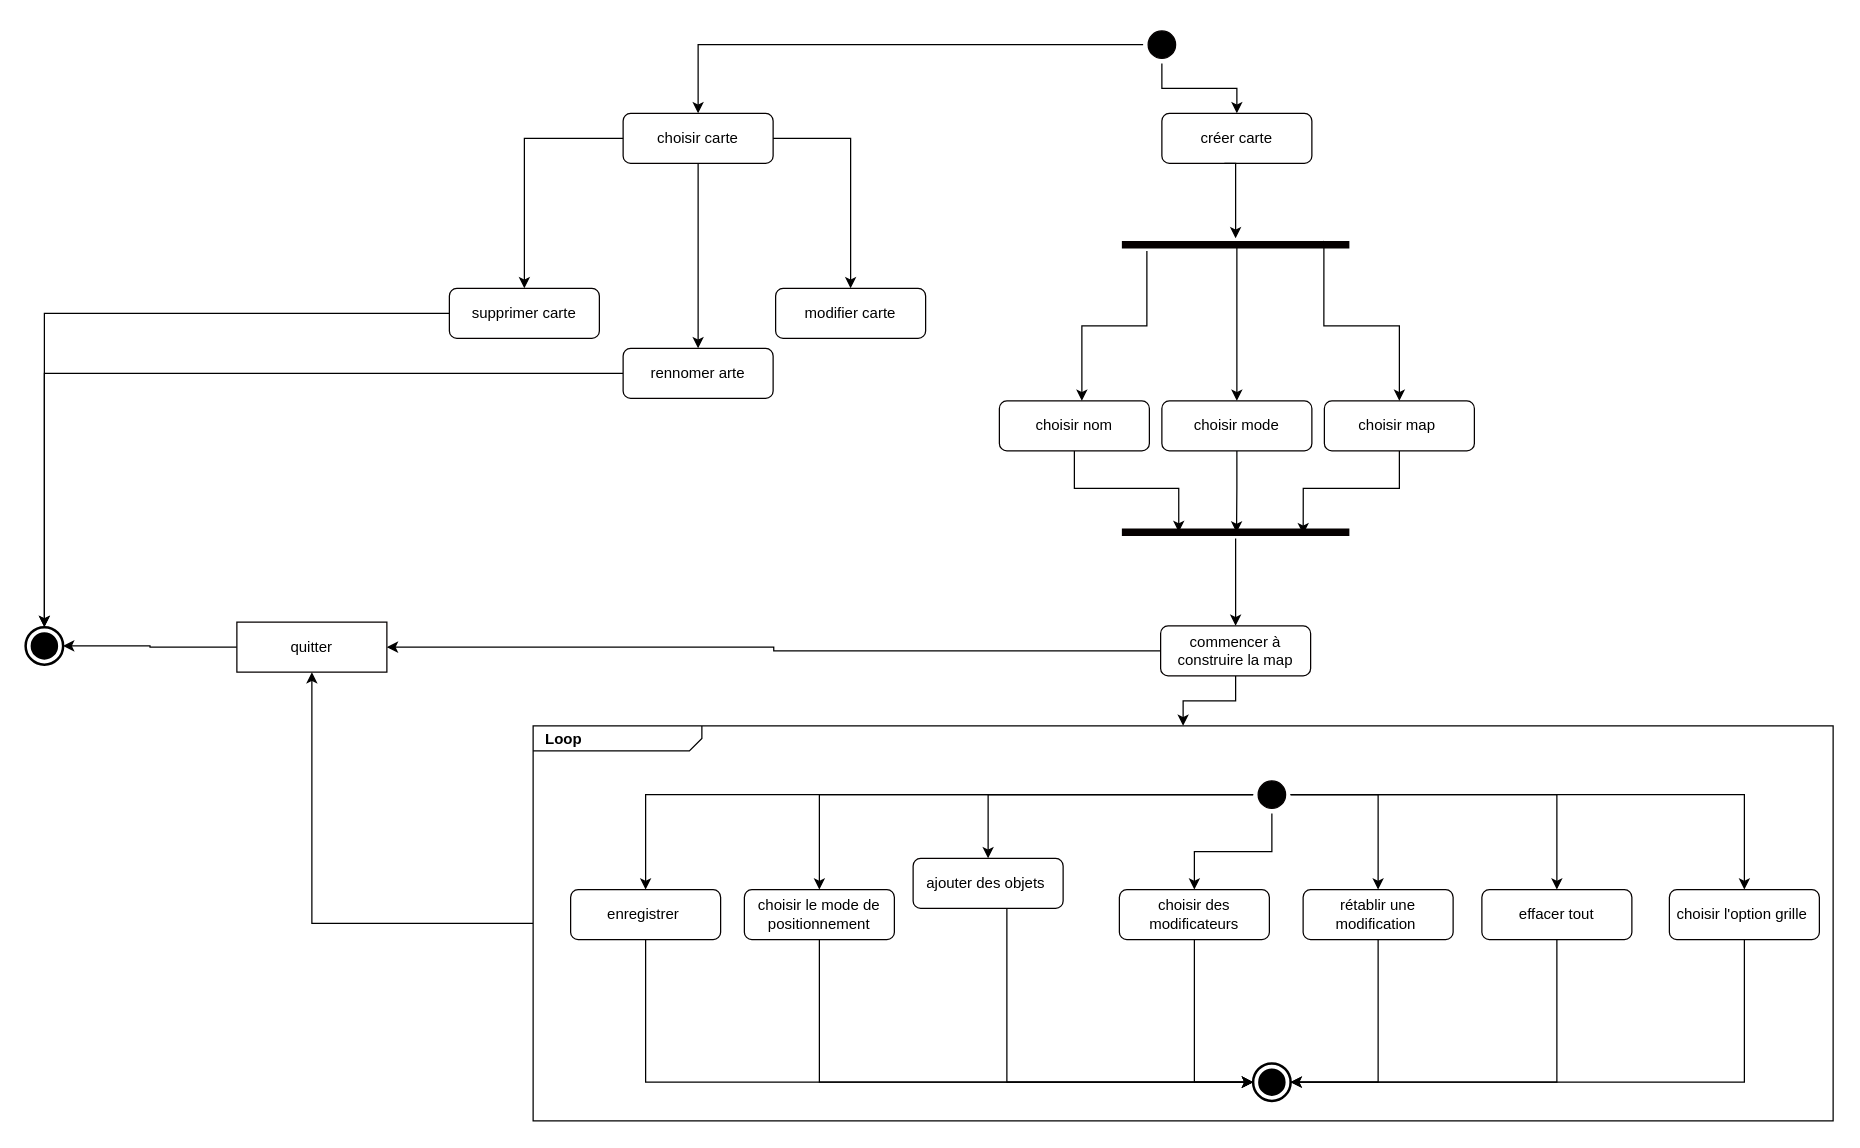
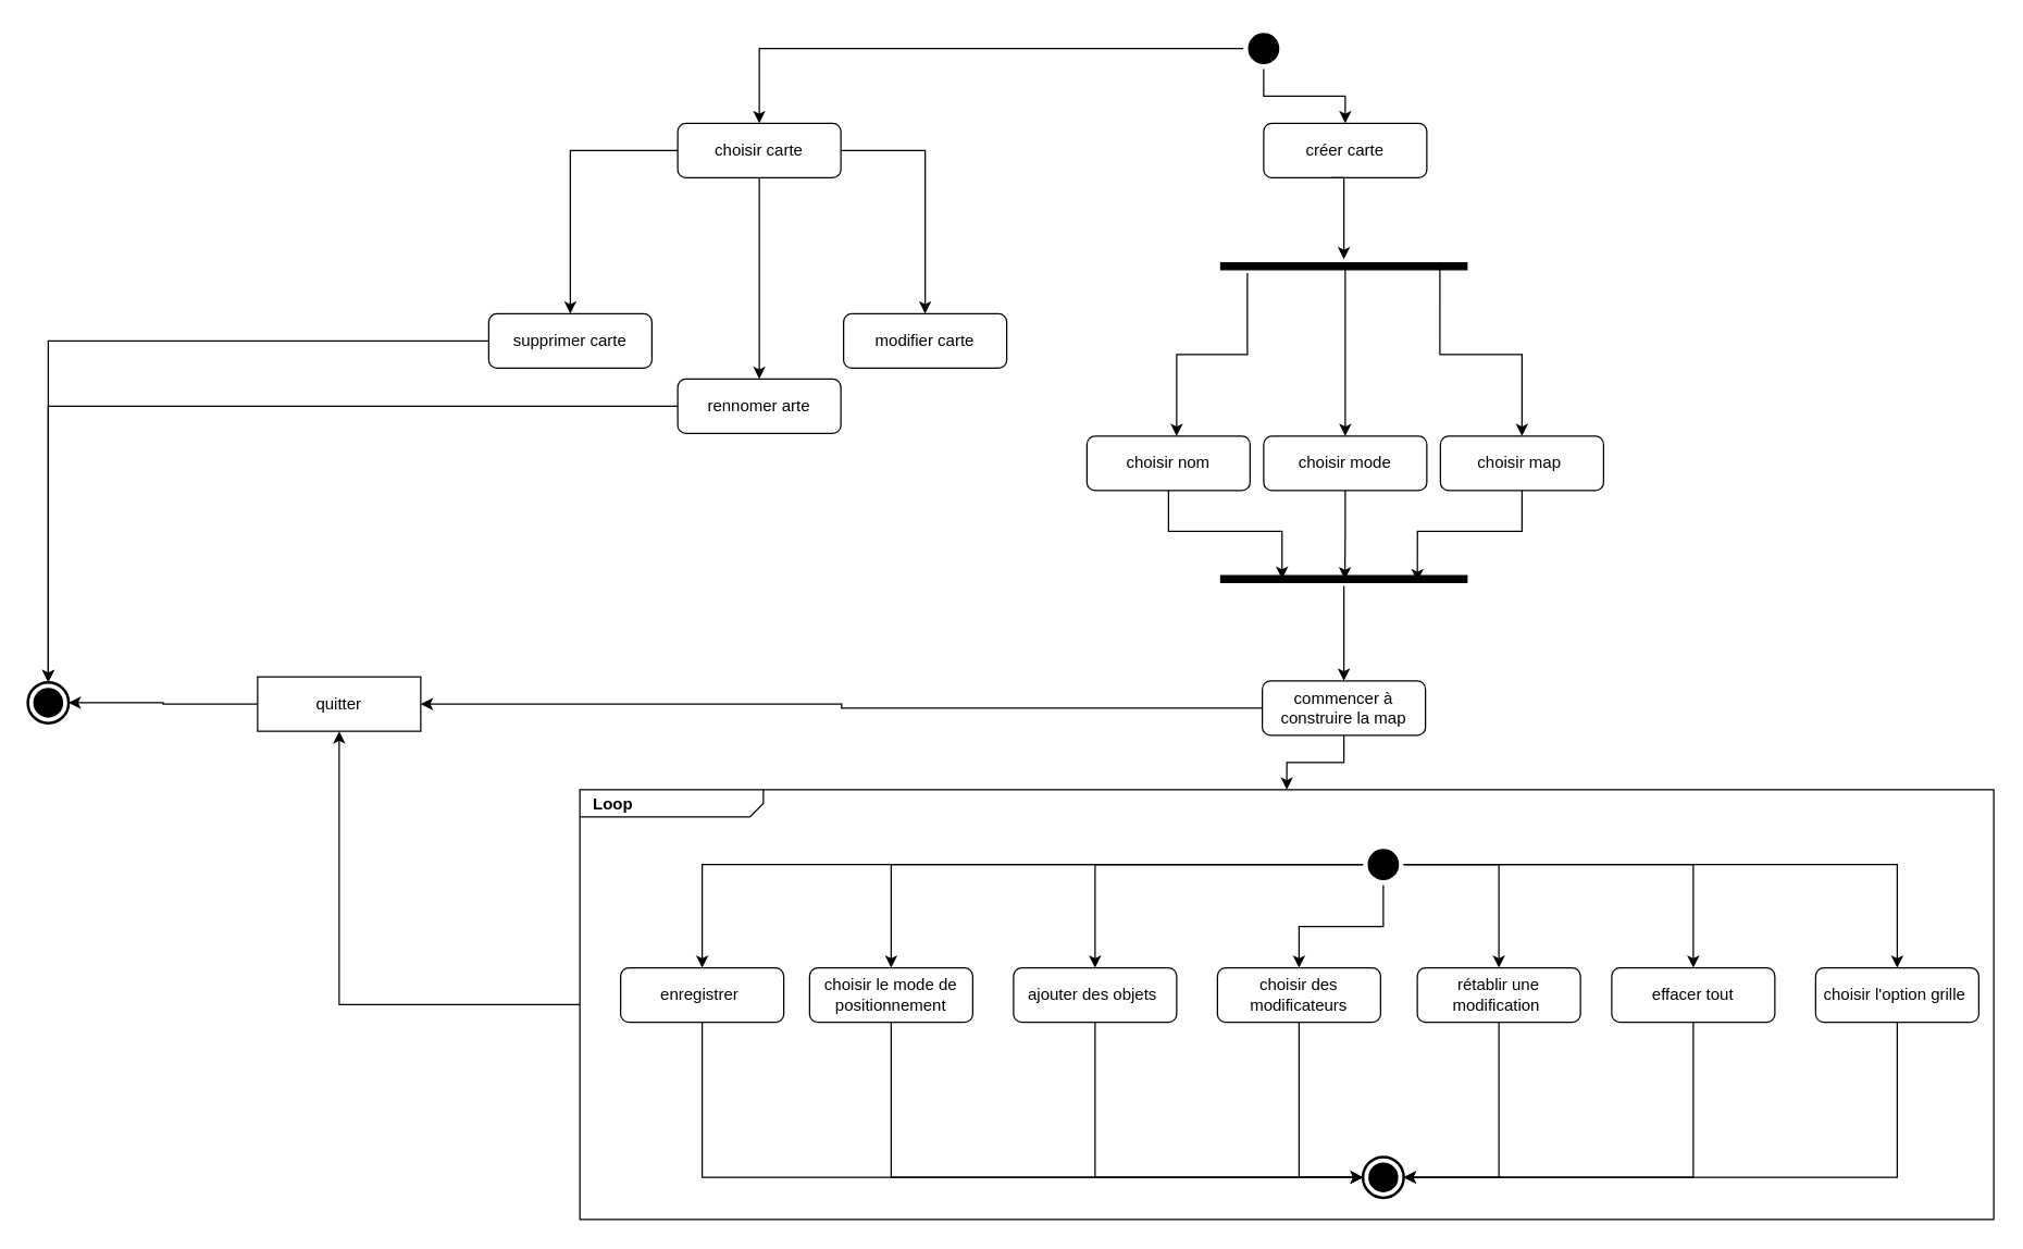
  <mxCell id="0" />
  <mxCell id="1" parent="0" />
  <mxCell id="2" style="edgeStyle=orthogonalEdgeStyle;rounded=0;orthogonalLoop=1;jettySize=auto;html=1;" parent="1" source="4" target="5" edge="1"><mxGeometry relative="1" as="geometry" /></mxCell>
  <mxCell id="3" style="edgeStyle=orthogonalEdgeStyle;rounded=0;orthogonalLoop=1;jettySize=auto;html=1;entryX=0.5;entryY=0;entryDx=0;entryDy=0;" parent="1" source="4" target="51" edge="1"><mxGeometry relative="1" as="geometry" /></mxCell>
  <mxCell id="4" value="" style="ellipse;html=1;shape=startState;fillColor=#000000;strokeColor=#050000;" parent="1" vertex="1"><mxGeometry x="914" y="20" width="30" height="30" as="geometry" /></mxCell>
  <mxCell id="5" value="créer carte" style="rounded=1;whiteSpace=wrap;html=1;strokeColor=#050000;" parent="1" vertex="1"><mxGeometry x="929" y="90" width="120" height="40" as="geometry" /></mxCell>
  <mxCell id="6" style="edgeStyle=orthogonalEdgeStyle;rounded=0;orthogonalLoop=1;jettySize=auto;html=1;exitX=0.659;exitY=0.56;exitDx=0;exitDy=0;exitPerimeter=0;entryX=0.5;entryY=0;entryDx=0;entryDy=0;" parent="1" source="9" target="14" edge="1"><mxGeometry relative="1" as="geometry"><Array as="points"><mxPoint x="989" y="196" /></Array><mxPoint x="1099" y="320" as="targetPoint" /></mxGeometry></mxCell>
  <mxCell id="7" style="edgeStyle=orthogonalEdgeStyle;rounded=0;orthogonalLoop=1;jettySize=auto;html=1;entryX=0.5;entryY=0;entryDx=0;entryDy=0;" parent="1" edge="1"><mxGeometry relative="1" as="geometry"><Array as="points"><mxPoint x="917" y="260" /><mxPoint x="865" y="260" /></Array><mxPoint x="917" y="200" as="sourcePoint" /><mxPoint x="865" y="320" as="targetPoint" /></mxGeometry></mxCell>
  <mxCell id="8" style="edgeStyle=orthogonalEdgeStyle;rounded=0;orthogonalLoop=1;jettySize=auto;html=1;entryX=0.5;entryY=0;entryDx=0;entryDy=0;exitX=0.888;exitY=0.2;exitDx=0;exitDy=0;exitPerimeter=0;" parent="1" source="9" target="16" edge="1"><mxGeometry relative="1" as="geometry"><Array as="points"><mxPoint x="1059" y="260" /><mxPoint x="1119" y="260" /></Array></mxGeometry></mxCell>
  <mxCell id="9" value="" style="shape=line;html=1;strokeWidth=6;strokeColor=#050000;" parent="1" vertex="1"><mxGeometry x="897" y="190" width="182" height="10" as="geometry" /></mxCell>
  <mxCell id="10" style="edgeStyle=orthogonalEdgeStyle;rounded=0;orthogonalLoop=1;jettySize=auto;html=1;" parent="1" target="9" edge="1"><mxGeometry relative="1" as="geometry"><mxPoint x="979" y="130" as="sourcePoint" /><Array as="points"><mxPoint x="988" y="130" /></Array></mxGeometry></mxCell>
  <mxCell id="11" style="edgeStyle=orthogonalEdgeStyle;rounded=0;orthogonalLoop=1;jettySize=auto;html=1;entryX=0.25;entryY=0.5;entryDx=0;entryDy=0;entryPerimeter=0;" parent="1" source="12" target="18" edge="1"><mxGeometry relative="1" as="geometry" /></mxCell>
  <mxCell id="12" value="choisir nom" style="rounded=1;whiteSpace=wrap;html=1;strokeColor=#050000;" parent="1" vertex="1"><mxGeometry x="799" y="320" width="120" height="40" as="geometry" /></mxCell>
  <mxCell id="13" style="edgeStyle=orthogonalEdgeStyle;rounded=0;orthogonalLoop=1;jettySize=auto;html=1;entryX=0.504;entryY=0.533;entryDx=0;entryDy=0;entryPerimeter=0;" parent="1" source="14" target="18" edge="1"><mxGeometry relative="1" as="geometry" /></mxCell>
  <mxCell id="14" value="choisir mode" style="rounded=1;whiteSpace=wrap;html=1;strokeColor=#050000;" parent="1" vertex="1"><mxGeometry x="929" y="320" width="120" height="40" as="geometry" /></mxCell>
  <mxCell id="15" style="edgeStyle=orthogonalEdgeStyle;rounded=0;orthogonalLoop=1;jettySize=auto;html=1;entryX=0.797;entryY=0.667;entryDx=0;entryDy=0;entryPerimeter=0;" parent="1" source="16" target="18" edge="1"><mxGeometry relative="1" as="geometry" /></mxCell>
  <mxCell id="16" value="choisir map&amp;nbsp;" style="rounded=1;whiteSpace=wrap;html=1;strokeColor=#050000;" parent="1" vertex="1"><mxGeometry x="1059" y="320" width="120" height="40" as="geometry" /></mxCell>
  <mxCell id="17" style="edgeStyle=orthogonalEdgeStyle;rounded=0;orthogonalLoop=1;jettySize=auto;html=1;entryX=0.5;entryY=0;entryDx=0;entryDy=0;" parent="1" source="18" target="21" edge="1"><mxGeometry relative="1" as="geometry" /></mxCell>
  <mxCell id="18" value="" style="shape=line;html=1;strokeWidth=6;strokeColor=#050000;" parent="1" vertex="1"><mxGeometry x="897" y="420" width="182" height="10" as="geometry" /></mxCell>
  <mxCell id="19" style="edgeStyle=orthogonalEdgeStyle;rounded=0;orthogonalLoop=1;jettySize=auto;html=1;entryX=1;entryY=0.5;entryDx=0;entryDy=0;" parent="1" source="21" target="37" edge="1"><mxGeometry relative="1" as="geometry" /></mxCell>
  <mxCell id="20" style="edgeStyle=orthogonalEdgeStyle;rounded=0;orthogonalLoop=1;jettySize=auto;html=1;" parent="1" source="21" target="23" edge="1"><mxGeometry relative="1" as="geometry" /></mxCell>
  <mxCell id="21" value="commencer à construire la map" style="rounded=1;whiteSpace=wrap;html=1;strokeColor=#050000;" parent="1" vertex="1"><mxGeometry x="928" y="500" width="120" height="40" as="geometry" /></mxCell>
  <mxCell id="22" style="edgeStyle=orthogonalEdgeStyle;rounded=0;orthogonalLoop=1;jettySize=auto;html=1;" parent="1" source="23" target="37" edge="1"><mxGeometry relative="1" as="geometry" /></mxCell>
  <mxCell id="23" value="&lt;p style=&quot;margin: 0px ; margin-top: 4px ; margin-left: 10px ; text-align: left&quot;&gt;&lt;b&gt;Loop&lt;/b&gt;&lt;/p&gt;" style="html=1;shape=mxgraph.sysml.package;align=left;spacingLeft=5;verticalAlign=top;spacingTop=-3;labelX=135;html=1;overflow=fill;" parent="1" vertex="1"><mxGeometry x="426" y="580" width="1040" height="316" as="geometry" /></mxCell>
  <mxCell id="24" style="edgeStyle=orthogonalEdgeStyle;rounded=0;orthogonalLoop=1;jettySize=auto;html=1;entryX=0;entryY=0.5;entryDx=0;entryDy=0;entryPerimeter=0;" parent="1" source="25" target="48" edge="1"><mxGeometry relative="1" as="geometry"><Array as="points"><mxPoint x="655" y="865" /></Array></mxGeometry></mxCell>
  <mxCell id="25" value="choisir le mode de positionnement" style="rounded=1;whiteSpace=wrap;html=1;strokeColor=#050000;" parent="1" vertex="1"><mxGeometry x="595" y="711" width="120" height="40" as="geometry" /></mxCell>
  <mxCell id="26" style="edgeStyle=orthogonalEdgeStyle;rounded=0;orthogonalLoop=1;jettySize=auto;html=1;entryX=0;entryY=0.5;entryDx=0;entryDy=0;entryPerimeter=0;" parent="1" source="27" target="48" edge="1"><mxGeometry relative="1" as="geometry"><Array as="points"><mxPoint x="805" y="865" /></Array></mxGeometry></mxCell>
- <mxCell id="27" value="ajouter des objets&amp;nbsp;" style="rounded=1;whiteSpace=wrap;html=1;strokeColor=#050000;" parent="1" vertex="1"><mxGeometry x="730" y="686" width="120" height="40" as="geometry" /></mxCell>
+ <mxCell id="27" value="ajouter des objets&amp;nbsp;" style="rounded=1;whiteSpace=wrap;html=1;strokeColor=#050000;" parent="1" vertex="1"><mxGeometry x="745" y="711" width="120" height="40" as="geometry" /></mxCell>
  <mxCell id="28" style="edgeStyle=orthogonalEdgeStyle;rounded=0;orthogonalLoop=1;jettySize=auto;html=1;entryX=0;entryY=0.5;entryDx=0;entryDy=0;entryPerimeter=0;" parent="1" source="29" target="48" edge="1"><mxGeometry relative="1" as="geometry"><mxPoint x="986.97" y="836.33" as="targetPoint" /></mxGeometry></mxCell>
  <mxCell id="29" value="choisir des modificateurs" style="rounded=1;whiteSpace=wrap;html=1;strokeColor=#050000;" parent="1" vertex="1"><mxGeometry x="895" y="711" width="120" height="40" as="geometry" /></mxCell>
  <mxCell id="30" style="edgeStyle=orthogonalEdgeStyle;rounded=0;orthogonalLoop=1;jettySize=auto;html=1;entryX=1;entryY=0.5;entryDx=0;entryDy=0;entryPerimeter=0;" parent="1" source="31" target="48" edge="1"><mxGeometry relative="1" as="geometry"><mxPoint x="1062.5" y="836" as="targetPoint" /><Array as="points"><mxPoint x="1102" y="865" /></Array></mxGeometry></mxCell>
  <mxCell id="31" value="rétablir une modification&amp;nbsp;" style="rounded=1;whiteSpace=wrap;html=1;strokeColor=#050000;" parent="1" vertex="1"><mxGeometry x="1042" y="711" width="120" height="40" as="geometry" /></mxCell>
  <mxCell id="32" style="edgeStyle=orthogonalEdgeStyle;rounded=0;orthogonalLoop=1;jettySize=auto;html=1;entryX=0.855;entryY=0.145;entryDx=0;entryDy=0;entryPerimeter=0;" parent="1" source="33" target="48" edge="1"><mxGeometry relative="1" as="geometry"><Array as="points"><mxPoint x="1245" y="865" /><mxPoint x="1028" y="865" /></Array></mxGeometry></mxCell>
  <mxCell id="33" value="effacer tout" style="rounded=1;whiteSpace=wrap;html=1;strokeColor=#050000;" parent="1" vertex="1"><mxGeometry x="1185" y="711" width="120" height="40" as="geometry" /></mxCell>
  <mxCell id="34" style="edgeStyle=orthogonalEdgeStyle;rounded=0;orthogonalLoop=1;jettySize=auto;html=1;entryX=1;entryY=0.5;entryDx=0;entryDy=0;entryPerimeter=0;" parent="1" source="35" target="48" edge="1"><mxGeometry relative="1" as="geometry"><Array as="points"><mxPoint x="1395" y="865" /></Array></mxGeometry></mxCell>
  <mxCell id="35" value="choisir l'option grille&amp;nbsp;" style="rounded=1;whiteSpace=wrap;html=1;strokeColor=#050000;" parent="1" vertex="1"><mxGeometry x="1335" y="711" width="120" height="40" as="geometry" /></mxCell>
  <mxCell id="36" style="edgeStyle=orthogonalEdgeStyle;rounded=0;orthogonalLoop=1;jettySize=auto;html=1;entryX=1;entryY=0.5;entryDx=0;entryDy=0;entryPerimeter=0;" parent="1" source="37" target="49" edge="1"><mxGeometry relative="1" as="geometry" /></mxCell>
  <mxCell id="37" value="quitter" style="whiteSpace=wrap;html=1;strokeColor=#050000;rounded=0;" parent="1" vertex="1"><mxGeometry x="189" y="497" width="120" height="40" as="geometry" /></mxCell>
  <mxCell id="38" style="edgeStyle=orthogonalEdgeStyle;rounded=0;orthogonalLoop=1;jettySize=auto;html=1;entryX=0;entryY=0.5;entryDx=0;entryDy=0;entryPerimeter=0;" parent="1" source="39" target="48" edge="1"><mxGeometry relative="1" as="geometry"><Array as="points"><mxPoint x="516" y="865" /></Array></mxGeometry></mxCell>
  <mxCell id="39" value="enregistrer&amp;nbsp;" style="rounded=1;whiteSpace=wrap;html=1;strokeColor=#050000;" parent="1" vertex="1"><mxGeometry x="456" y="711" width="120" height="40" as="geometry" /></mxCell>
  <mxCell id="40" style="edgeStyle=orthogonalEdgeStyle;rounded=0;orthogonalLoop=1;jettySize=auto;html=1;entryX=0.5;entryY=0;entryDx=0;entryDy=0;" parent="1" source="47" target="25" edge="1"><mxGeometry relative="1" as="geometry" /></mxCell>
  <mxCell id="41" style="edgeStyle=orthogonalEdgeStyle;rounded=0;orthogonalLoop=1;jettySize=auto;html=1;entryX=0.5;entryY=0;entryDx=0;entryDy=0;" parent="1" source="47" target="27" edge="1"><mxGeometry relative="1" as="geometry" /></mxCell>
  <mxCell id="42" style="edgeStyle=orthogonalEdgeStyle;rounded=0;orthogonalLoop=1;jettySize=auto;html=1;" parent="1" source="47" target="29" edge="1"><mxGeometry relative="1" as="geometry" /></mxCell>
  <mxCell id="43" style="edgeStyle=orthogonalEdgeStyle;rounded=0;orthogonalLoop=1;jettySize=auto;html=1;" parent="1" source="47" target="31" edge="1"><mxGeometry relative="1" as="geometry" /></mxCell>
  <mxCell id="44" style="edgeStyle=orthogonalEdgeStyle;rounded=0;orthogonalLoop=1;jettySize=auto;html=1;entryX=0.5;entryY=0;entryDx=0;entryDy=0;" parent="1" source="47" target="33" edge="1"><mxGeometry relative="1" as="geometry" /></mxCell>
  <mxCell id="45" style="edgeStyle=orthogonalEdgeStyle;rounded=0;orthogonalLoop=1;jettySize=auto;html=1;entryX=0.5;entryY=0;entryDx=0;entryDy=0;" parent="1" source="47" target="35" edge="1"><mxGeometry relative="1" as="geometry" /></mxCell>
  <mxCell id="46" style="edgeStyle=orthogonalEdgeStyle;rounded=0;orthogonalLoop=1;jettySize=auto;html=1;" parent="1" source="47" target="39" edge="1"><mxGeometry relative="1" as="geometry" /></mxCell>
  <mxCell id="47" value="" style="ellipse;html=1;shape=startState;fillColor=#000000;strokeColor=#050000;" parent="1" vertex="1"><mxGeometry x="1002" y="620" width="30" height="30" as="geometry" /></mxCell>
  <mxCell id="48" value="" style="html=1;shape=mxgraph.sysml.actFinal;strokeWidth=2;verticalLabelPosition=bottom;verticalAlignment=top;" parent="1" vertex="1"><mxGeometry x="1002" y="850" width="30" height="30" as="geometry" /></mxCell>
  <mxCell id="49" value="" style="html=1;shape=mxgraph.sysml.actFinal;strokeWidth=2;verticalLabelPosition=bottom;verticalAlignment=top;" parent="1" vertex="1"><mxGeometry x="20" y="501" width="30" height="30" as="geometry" /></mxCell>
  <mxCell id="50" style="edgeStyle=orthogonalEdgeStyle;rounded=0;orthogonalLoop=1;jettySize=auto;html=1;entryX=0.5;entryY=0;entryDx=0;entryDy=0;" parent="1" source="51" target="58" edge="1"><mxGeometry relative="1" as="geometry"><mxPoint x="558" y="170" as="targetPoint" /></mxGeometry></mxCell>
  <mxCell id="51" value="choisir carte" style="rounded=1;whiteSpace=wrap;html=1;strokeColor=#050000;" parent="1" vertex="1"><mxGeometry x="498" y="90" width="120" height="40" as="geometry" /></mxCell>
  <mxCell id="52" style="edgeStyle=orthogonalEdgeStyle;rounded=0;orthogonalLoop=1;jettySize=auto;html=1;entryX=0.5;entryY=0;entryDx=0;entryDy=0;entryPerimeter=0;" parent="1" source="53" target="49" edge="1"><mxGeometry relative="1" as="geometry" /></mxCell>
  <mxCell id="53" value="supprimer carte" style="rounded=1;whiteSpace=wrap;html=1;strokeColor=#050000;" parent="1" vertex="1"><mxGeometry x="359" y="230" width="120" height="40" as="geometry" /></mxCell>
  <mxCell id="54" style="edgeStyle=orthogonalEdgeStyle;rounded=0;orthogonalLoop=1;jettySize=auto;html=1;entryX=0.5;entryY=0;entryDx=0;entryDy=0;exitX=0;exitY=0.5;exitDx=0;exitDy=0;" parent="1" source="51" target="53" edge="1"><mxGeometry relative="1" as="geometry"><mxPoint x="538" y="190" as="sourcePoint" /></mxGeometry></mxCell>
  <mxCell id="55" style="edgeStyle=orthogonalEdgeStyle;rounded=0;orthogonalLoop=1;jettySize=auto;html=1;exitX=1;exitY=0.5;exitDx=0;exitDy=0;" parent="1" source="51" target="56" edge="1"><mxGeometry relative="1" as="geometry"><mxPoint x="578" y="190" as="sourcePoint" /></mxGeometry></mxCell>
  <mxCell id="56" value="modifier carte" style="rounded=1;whiteSpace=wrap;html=1;strokeColor=#050000;" parent="1" vertex="1"><mxGeometry x="620" y="230" width="120" height="40" as="geometry" /></mxCell>
  <mxCell id="57" style="edgeStyle=orthogonalEdgeStyle;rounded=0;orthogonalLoop=1;jettySize=auto;html=1;entryX=0.5;entryY=0;entryDx=0;entryDy=0;entryPerimeter=0;" parent="1" source="58" target="49" edge="1"><mxGeometry relative="1" as="geometry" /></mxCell>
  <mxCell id="58" value="rennomer arte" style="rounded=1;whiteSpace=wrap;html=1;strokeColor=#050000;" parent="1" vertex="1"><mxGeometry x="498" y="278" width="120" height="40" as="geometry" /></mxCell>
